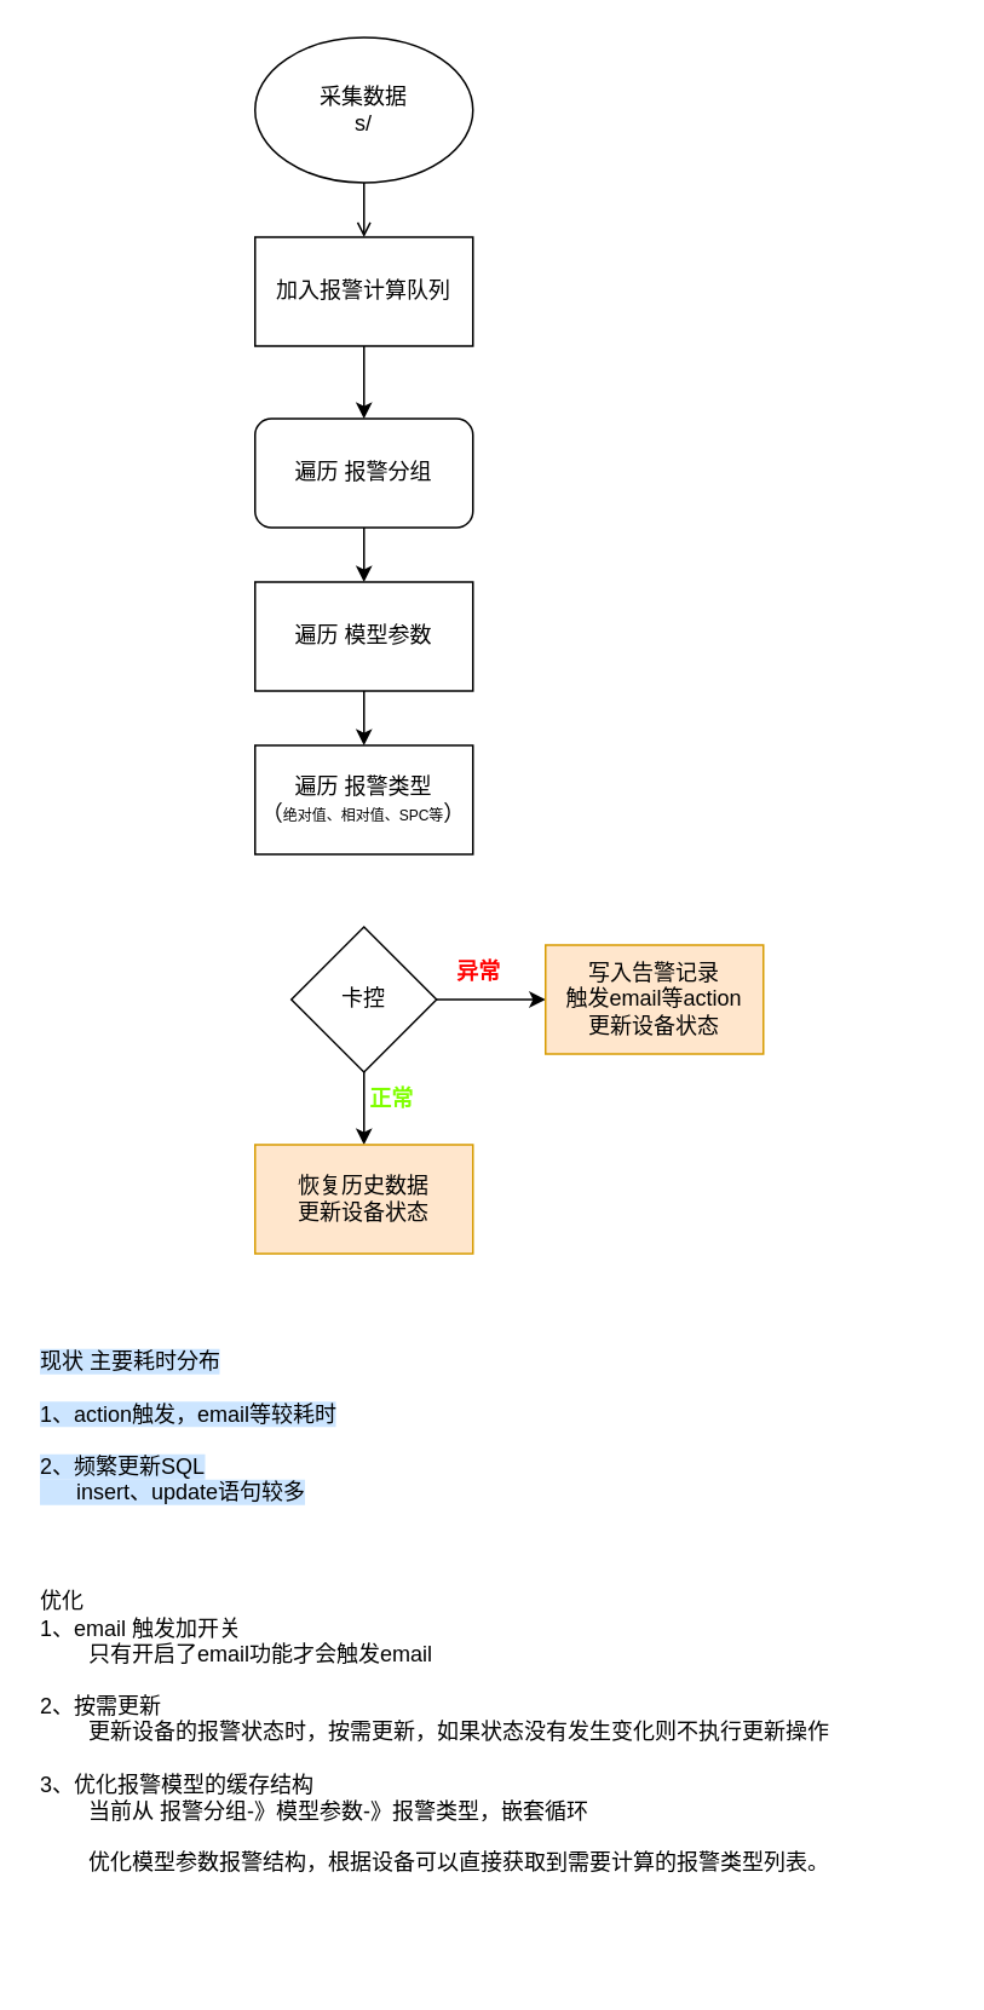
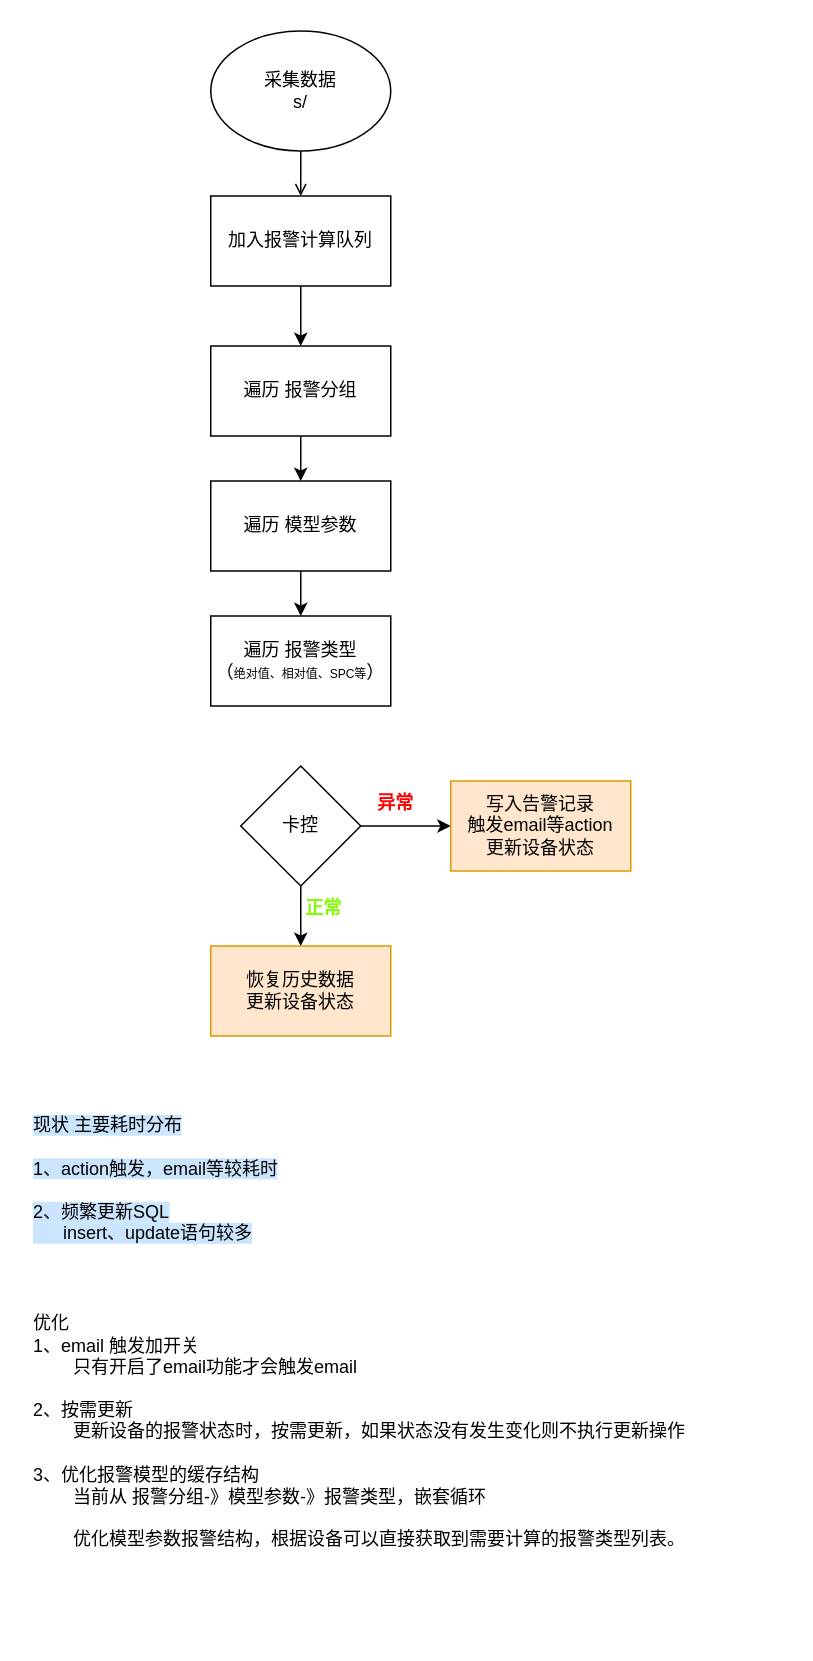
  <mxCell id="0" />
  <mxCell id="1" parent="0" />
  <mxCell id="2" value="" style="edgeStyle=orthogonalEdgeStyle;rounded=0;orthogonalLoop=1;jettySize=auto;html=1;endArrow=open;" edge="1" parent="1" source="3" target="5"><mxGeometry relative="1" as="geometry" /></mxCell>
  <mxCell id="3" value="采集数据&lt;br&gt;s/" style="ellipse;whiteSpace=wrap;html=1;" vertex="1" parent="1"><mxGeometry x="140" y="20" width="120" height="80" as="geometry" /></mxCell>
  <mxCell id="4" value="" style="edgeStyle=orthogonalEdgeStyle;rounded=0;orthogonalLoop=1;jettySize=auto;html=1;" edge="1" parent="1" source="5" target="7"><mxGeometry relative="1" as="geometry" /></mxCell>
  <mxCell id="5" value="加入报警计算队列" style="whiteSpace=wrap;html=1;" vertex="1" parent="1"><mxGeometry x="140" y="130" width="120" height="60" as="geometry" /></mxCell>
  <mxCell id="6" value="" style="edgeStyle=orthogonalEdgeStyle;rounded=0;orthogonalLoop=1;jettySize=auto;html=1;" edge="1" parent="1" source="7" target="9"><mxGeometry relative="1" as="geometry" /></mxCell>
- <mxCell id="7" value="遍历 报警分组" style="whiteSpace=wrap;html=1;rounded=1;" vertex="1" parent="1"><mxGeometry x="140" y="230" width="120" height="60" as="geometry" /></mxCell>
+ <mxCell id="7" value="遍历 报警分组" style="whiteSpace=wrap;html=1;" vertex="1" parent="1"><mxGeometry x="140" y="230" width="120" height="60" as="geometry" /></mxCell>
  <mxCell id="8" value="" style="edgeStyle=orthogonalEdgeStyle;rounded=0;orthogonalLoop=1;jettySize=auto;html=1;" edge="1" parent="1" source="9" target="10"><mxGeometry relative="1" as="geometry" /></mxCell>
  <mxCell id="9" value="遍历 模型参数" style="whiteSpace=wrap;html=1;" vertex="1" parent="1"><mxGeometry x="140" y="320" width="120" height="60" as="geometry" /></mxCell>
  <mxCell id="10" value="遍历 报警类型&lt;br&gt;（&lt;font style=&quot;font-size: 8px;&quot;&gt;绝对值、相对值、SPC等&lt;/font&gt;）" style="whiteSpace=wrap;html=1;" vertex="1" parent="1"><mxGeometry x="140" y="410" width="120" height="60" as="geometry" /></mxCell>
  <mxCell id="11" value="" style="edgeStyle=orthogonalEdgeStyle;rounded=0;orthogonalLoop=1;jettySize=auto;html=1;" edge="1" parent="1" source="13" target="14"><mxGeometry relative="1" as="geometry" /></mxCell>
  <mxCell id="12" value="" style="edgeStyle=orthogonalEdgeStyle;rounded=0;orthogonalLoop=1;jettySize=auto;html=1;" edge="1" parent="1" source="13" target="16"><mxGeometry relative="1" as="geometry"><Array as="points"><mxPoint x="270" y="550" /><mxPoint x="270" y="550" /></Array></mxGeometry></mxCell>
  <mxCell id="13" value="卡控" style="rhombus;whiteSpace=wrap;html=1;" vertex="1" parent="1"><mxGeometry x="160" y="510" width="80" height="80" as="geometry" /></mxCell>
  <mxCell id="14" value="恢复历史数据&lt;br&gt;更新设备状态" style="whiteSpace=wrap;html=1;fillColor=#ffe6cc;strokeColor=#d79b00;" vertex="1" parent="1"><mxGeometry x="140" y="630" width="120" height="60" as="geometry" /></mxCell>
  <mxCell id="15" value="&lt;font color=&quot;#80ff00&quot;&gt;&lt;b&gt;正常&lt;/b&gt;&lt;/font&gt;" style="text;html=1;align=center;verticalAlign=middle;resizable=0;points=[];autosize=1;strokeColor=none;fillColor=none;" vertex="1" parent="1"><mxGeometry x="190" y="590" width="50" height="30" as="geometry" /></mxCell>
  <mxCell id="16" value="写入告警记录&lt;br&gt;触发email等action&lt;br&gt;更新设备状态" style="whiteSpace=wrap;html=1;fillColor=#ffe6cc;strokeColor=#d79b00;" vertex="1" parent="1"><mxGeometry x="300" y="520" width="120" height="60" as="geometry" /></mxCell>
  <mxCell id="17" value="&lt;b&gt;&lt;font color=&quot;#ff0000&quot;&gt;异常&lt;/font&gt;&lt;/b&gt;" style="text;html=1;align=center;verticalAlign=middle;resizable=0;points=[];autosize=1;strokeColor=none;fillColor=none;" vertex="1" parent="1"><mxGeometry x="238" y="520" width="50" height="30" as="geometry" /></mxCell>
  <mxCell id="18" value="&lt;div style=&quot;&quot;&gt;&lt;span style=&quot;background-color: rgb(204, 229, 255);&quot;&gt;现状 主要耗时分布&lt;/span&gt;&lt;/div&gt;&lt;div style=&quot;&quot;&gt;&lt;span style=&quot;background-color: rgb(204, 229, 255);&quot;&gt;&lt;br&gt;&lt;/span&gt;&lt;/div&gt;&lt;span style=&quot;background-color: rgb(204, 229, 255);&quot;&gt;1、action触发，email等较耗时&lt;br&gt;&lt;br&gt;2、频繁更新SQL&lt;br&gt;&amp;nbsp; &amp;nbsp; &amp;nbsp; insert、update语句较多&lt;br&gt;&lt;br&gt;&lt;br&gt;&lt;/span&gt;" style="text;strokeColor=none;align=left;fillColor=none;html=1;verticalAlign=middle;whiteSpace=wrap;rounded=0;" vertex="1" parent="1"><mxGeometry x="20" y="770" width="270" height="60" as="geometry" /></mxCell>
  <mxCell id="19" value="优化&lt;br&gt;&lt;div style=&quot;&quot;&gt;&lt;span style=&quot;background-color: initial;&quot;&gt;1、email 触发加开关&lt;/span&gt;&lt;/div&gt;&lt;div style=&quot;&quot;&gt;&lt;span style=&quot;background-color: initial;&quot;&gt;&lt;span style=&quot;white-space: pre;&quot;&gt;&#09;&lt;/span&gt;只有开启了email功能才会触发email&lt;br&gt;&lt;/span&gt;&lt;/div&gt;&lt;div style=&quot;&quot;&gt;&lt;span style=&quot;background-color: initial;&quot;&gt;&lt;br&gt;&lt;/span&gt;&lt;/div&gt;&lt;div style=&quot;&quot;&gt;&lt;span style=&quot;background-color: initial;&quot;&gt;2、按需更新&lt;/span&gt;&lt;/div&gt;&lt;div style=&quot;&quot;&gt;&lt;span style=&quot;background-color: initial;&quot;&gt;&lt;span style=&quot;white-space: pre;&quot;&gt;&#09;&lt;/span&gt;更新设备的报警状态时，按需更新，如果状态没有发生变化则不执行更新操作&lt;br&gt;&lt;/span&gt;&lt;/div&gt;&lt;div style=&quot;&quot;&gt;&lt;span style=&quot;background-color: initial;&quot;&gt;&lt;span style=&quot;white-space: pre;&quot;&gt;&#09;&lt;/span&gt;&lt;br&gt;&lt;/span&gt;&lt;/div&gt;&lt;div style=&quot;&quot;&gt;3、优化报警模型的缓存结构&lt;/div&gt;&lt;div style=&quot;&quot;&gt;&lt;span style=&quot;white-space: pre;&quot;&gt;&#09;&lt;/span&gt;当前从 报警分组-》模型参数-》报警类型，嵌套循环&lt;/div&gt;&lt;div style=&quot;&quot;&gt;&lt;br&gt;&lt;/div&gt;&lt;div style=&quot;&quot;&gt;&amp;nbsp; &amp;nbsp; &amp;nbsp; &amp;nbsp; 优化模型参数报警结构，根据设备可以直接获取到需要计算的报警类型列表。&lt;/div&gt;&lt;div style=&quot;&quot;&gt;&lt;br&gt;&lt;/div&gt;&lt;div style=&quot;&quot;&gt;&lt;br&gt;&lt;/div&gt;&lt;div style=&quot;&quot;&gt;&lt;br&gt;&lt;/div&gt;&lt;div style=&quot;&quot;&gt;&lt;span style=&quot;white-space: pre;&quot;&gt;&#09;&lt;/span&gt;&lt;br&gt;&lt;/div&gt;&lt;div style=&quot;&quot;&gt;&lt;br&gt;&lt;/div&gt;" style="text;strokeColor=none;align=left;fillColor=none;html=1;verticalAlign=middle;whiteSpace=wrap;rounded=0;" vertex="1" parent="1"><mxGeometry x="20" y="930" width="500" height="120" as="geometry" /></mxCell>
